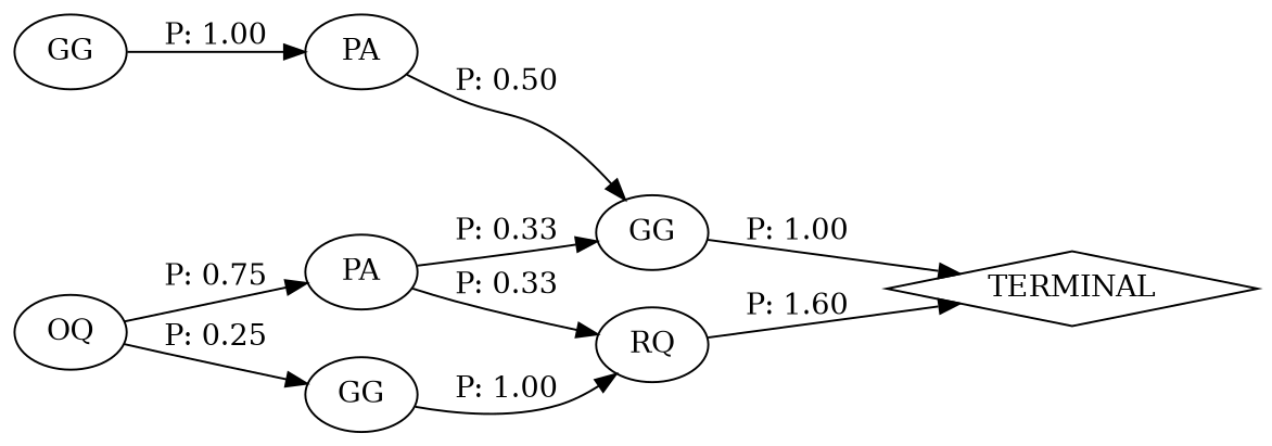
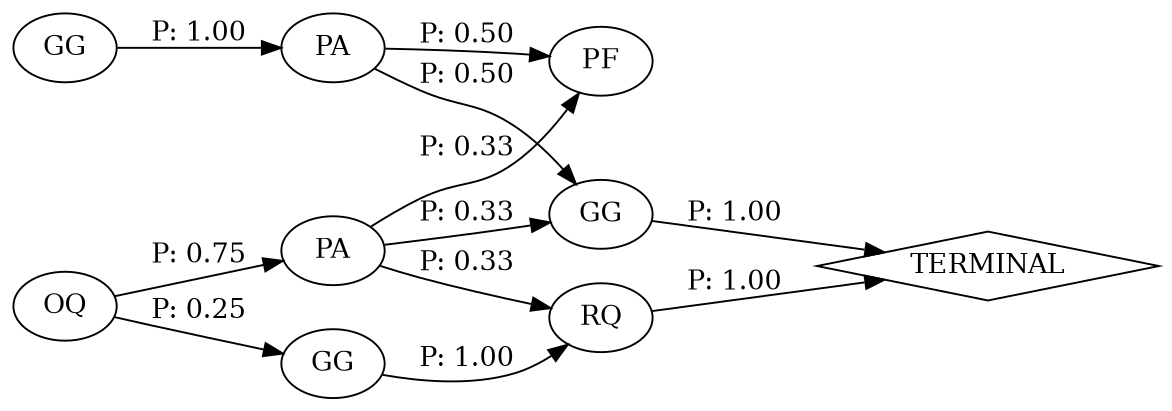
  digraph {
    rankdir=LR
    n1 [label=GG]
    n2 [label=PA]
    n3 [label=GG]
+   n4 [label=PF]
    n5 [label=GG]
    n6 [label=RQ]
    n7 [label=TERMINAL shape=diamond]
    n8 [label=OQ]
    n9 [label=PA]
    n1 -> n2 [label="P: 1.00"]
    n2 -> n3 [label="P: 0.50"]
+   n2 -> n4 [label="P: 0.50"]
    n3 -> n7 [label="P: 1.00"]
    n5 -> n6 [label="P: 1.00"]
-   n6 -> n7 [label="P: 1.60"]
+   n6 -> n7 [label="P: 1.00"]
    n8 -> n5 [label="P: 0.25"]
    n8 -> n9 [label="P: 0.75"]
    n9 -> n3 [label="P: 0.33"]
+   n9 -> n4 [label="P: 0.33"]
    n9 -> n6 [label="P: 0.33"]
  }
